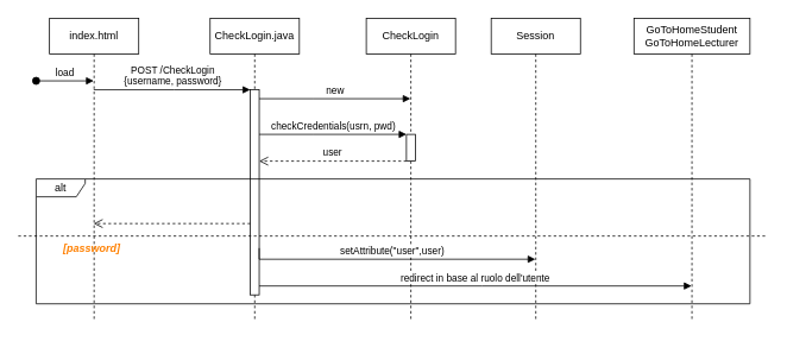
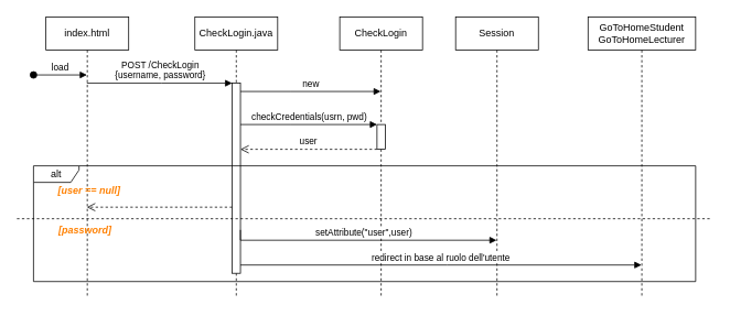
  <mxCell id="0" />
  <mxCell id="1" parent="0" />
  <mxCell id="2" value="index.html" style="shape=umlLifeline;perimeter=lifelinePerimeter;whiteSpace=wrap;html=1;container=0;dropTarget=0;collapsible=0;recursiveResize=0;outlineConnect=0;portConstraint=eastwest;newEdgeStyle={&quot;edgeStyle&quot;:&quot;elbowEdgeStyle&quot;,&quot;elbow&quot;:&quot;vertical&quot;,&quot;curved&quot;:0,&quot;rounded&quot;:0};" parent="1" vertex="1"><mxGeometry x="55" y="20" width="100" height="340" as="geometry" /></mxCell>
  <mxCell id="3" value="load" style="html=1;verticalAlign=bottom;startArrow=oval;endArrow=block;startSize=8;edgeStyle=elbowEdgeStyle;elbow=vertical;curved=0;rounded=0;" parent="2" target="2" edge="1"><mxGeometry relative="1" as="geometry"><mxPoint x="-15" y="70" as="sourcePoint" /><mxPoint x="45" y="70" as="targetPoint" /></mxGeometry></mxCell>
  <mxCell id="4" value="CheckLogin.java" style="shape=umlLifeline;perimeter=lifelinePerimeter;whiteSpace=wrap;html=1;container=0;dropTarget=0;collapsible=0;recursiveResize=0;outlineConnect=0;portConstraint=eastwest;newEdgeStyle={&quot;edgeStyle&quot;:&quot;elbowEdgeStyle&quot;,&quot;elbow&quot;:&quot;vertical&quot;,&quot;curved&quot;:0,&quot;rounded&quot;:0};" parent="1" vertex="1"><mxGeometry x="235" y="20" width="100" height="340" as="geometry" /></mxCell>
  <mxCell id="5" value="" style="html=1;points=[];perimeter=orthogonalPerimeter;outlineConnect=0;targetShapes=umlLifeline;portConstraint=eastwest;newEdgeStyle={&quot;edgeStyle&quot;:&quot;elbowEdgeStyle&quot;,&quot;elbow&quot;:&quot;vertical&quot;,&quot;curved&quot;:0,&quot;rounded&quot;:0};" parent="4" vertex="1"><mxGeometry x="45" y="80" width="10" height="230" as="geometry" /></mxCell>
  <mxCell id="6" value="POST /CheckLogin&lt;br&gt;{username, password}" style="html=1;verticalAlign=bottom;endArrow=block;edgeStyle=elbowEdgeStyle;elbow=vertical;curved=0;rounded=0;" parent="1" source="2" target="5" edge="1"><mxGeometry relative="1" as="geometry"><mxPoint x="110" y="100" as="sourcePoint" /><Array as="points"><mxPoint x="195" y="100" /></Array></mxGeometry></mxCell>
  <mxCell id="7" value="CheckLogin" style="shape=umlLifeline;perimeter=lifelinePerimeter;whiteSpace=wrap;html=1;container=0;dropTarget=0;collapsible=0;recursiveResize=0;outlineConnect=0;portConstraint=eastwest;newEdgeStyle={&quot;edgeStyle&quot;:&quot;elbowEdgeStyle&quot;,&quot;elbow&quot;:&quot;vertical&quot;,&quot;curved&quot;:0,&quot;rounded&quot;:0};" vertex="1" parent="1"><mxGeometry x="410" y="20" width="100" height="340" as="geometry" /></mxCell>
  <mxCell id="8" value="" style="html=1;points=[];perimeter=orthogonalPerimeter;outlineConnect=0;targetShapes=umlLifeline;portConstraint=eastwest;newEdgeStyle={&quot;edgeStyle&quot;:&quot;elbowEdgeStyle&quot;,&quot;elbow&quot;:&quot;vertical&quot;,&quot;curved&quot;:0,&quot;rounded&quot;:0};" vertex="1" parent="7"><mxGeometry x="45" y="130" width="10" height="30" as="geometry" /></mxCell>
  <mxCell id="9" value="new" style="html=1;verticalAlign=bottom;endArrow=block;edgeStyle=elbowEdgeStyle;elbow=vertical;curved=0;rounded=0;" edge="1" parent="1" source="5" target="7"><mxGeometry relative="1" as="geometry"><mxPoint x="290" y="120" as="sourcePoint" /><Array as="points"><mxPoint x="350" y="110" /><mxPoint x="330" y="120" /><mxPoint x="350" y="110" /></Array><mxPoint x="410" y="180" as="targetPoint" /></mxGeometry></mxCell>
  <mxCell id="10" value="Session" style="shape=umlLifeline;perimeter=lifelinePerimeter;whiteSpace=wrap;html=1;container=0;dropTarget=0;collapsible=0;recursiveResize=0;outlineConnect=0;portConstraint=eastwest;newEdgeStyle={&quot;edgeStyle&quot;:&quot;elbowEdgeStyle&quot;,&quot;elbow&quot;:&quot;vertical&quot;,&quot;curved&quot;:0,&quot;rounded&quot;:0};" vertex="1" parent="1"><mxGeometry x="550" y="20" width="100" height="340" as="geometry" /></mxCell>
  <mxCell id="11" value="checkCredentials(usrn, pwd)" style="html=1;verticalAlign=bottom;endArrow=block;edgeStyle=elbowEdgeStyle;elbow=vertical;curved=0;rounded=0;" edge="1" parent="1" target="8"><mxGeometry relative="1" as="geometry"><mxPoint x="290" y="150" as="sourcePoint" /><Array as="points"><mxPoint x="350" y="150" /><mxPoint x="330" y="160" /><mxPoint x="350" y="150" /></Array><mxPoint x="440" y="150" as="targetPoint" /></mxGeometry></mxCell>
  <mxCell id="12" value="user" style="html=1;verticalAlign=bottom;endArrow=open;dashed=1;endSize=8;edgeStyle=elbowEdgeStyle;elbow=vertical;curved=0;rounded=0;" edge="1" parent="1" source="8" target="5"><mxGeometry x="0.003" relative="1" as="geometry"><mxPoint x="290" y="180" as="targetPoint" /><Array as="points"><mxPoint x="440" y="180" /><mxPoint x="385" y="180" /></Array><mxPoint x="460" y="180" as="sourcePoint" /><mxPoint as="offset" /></mxGeometry></mxCell>
  <mxCell id="13" value="" style="html=1;verticalAlign=bottom;endArrow=open;dashed=1;endSize=8;edgeStyle=elbowEdgeStyle;elbow=vertical;curved=0;rounded=0;" edge="1" parent="1" source="5" target="2"><mxGeometry x="0.003" relative="1" as="geometry"><mxPoint x="110" y="200" as="targetPoint" /><Array as="points"><mxPoint x="240" y="250" /><mxPoint x="210" y="230" /><mxPoint x="170" y="240" /><mxPoint x="230" y="210" /><mxPoint x="260" y="200" /><mxPoint x="205" y="200" /></Array><mxPoint x="275" y="200" as="sourcePoint" /><mxPoint as="offset" /></mxGeometry></mxCell>
  <mxCell id="14" value="alt" style="shape=umlFrame;whiteSpace=wrap;html=1;pointerEvents=0;width=55;height=20;" vertex="1" parent="1"><mxGeometry x="40" y="200" width="800" height="140" as="geometry" /></mxCell>
+ <mxCell id="15" value="[user == null]" style="text;html=1;strokeColor=none;fillColor=none;align=center;verticalAlign=middle;whiteSpace=wrap;rounded=0;fontStyle=3;fontColor=#FF8000;" vertex="1" parent="1"><mxGeometry x="60" y="220" width="95" height="20" as="geometry" /></mxCell>
  <mxCell id="16" value="" style="line;strokeWidth=1;fillColor=none;align=left;verticalAlign=middle;spacingTop=-1;spacingLeft=3;spacingRight=3;rotatable=0;labelPosition=right;points=[];portConstraint=eastwest;strokeColor=inherit;dashed=1;" vertex="1" parent="1"><mxGeometry x="20" y="260" width="840" height="8" as="geometry" /></mxCell>
  <mxCell id="17" value="[password]" style="text;html=1;align=center;verticalAlign=middle;whiteSpace=wrap;rounded=0;fontStyle=3;fontColor=#FF8000;" vertex="1" parent="1"><mxGeometry x="55" y="268" width="95" height="20" as="geometry" /></mxCell>
  <mxCell id="18" value="setAttribute(&quot;user&quot;,user)" style="html=1;verticalAlign=bottom;endArrow=block;edgeStyle=elbowEdgeStyle;elbow=vertical;curved=0;rounded=0;" edge="1" parent="1" target="10"><mxGeometry relative="1" as="geometry"><mxPoint x="290" y="277.5" as="sourcePoint" /><Array as="points"><mxPoint x="390" y="290" /><mxPoint x="350" y="277.5" /><mxPoint x="330" y="287.5" /><mxPoint x="350" y="277.5" /></Array><mxPoint x="460" y="277.5" as="targetPoint" /></mxGeometry></mxCell>
  <mxCell id="19" value="GoToHomeStudent&lt;br&gt;GoToHomeLecturer" style="shape=umlLifeline;perimeter=lifelinePerimeter;whiteSpace=wrap;html=1;container=0;dropTarget=0;collapsible=0;recursiveResize=0;outlineConnect=0;portConstraint=eastwest;newEdgeStyle={&quot;edgeStyle&quot;:&quot;elbowEdgeStyle&quot;,&quot;elbow&quot;:&quot;vertical&quot;,&quot;curved&quot;:0,&quot;rounded&quot;:0};" vertex="1" parent="1"><mxGeometry x="710" y="20" width="130" height="340" as="geometry" /></mxCell>
  <mxCell id="20" value="redirect in base al ruolo dell'utente" style="html=1;verticalAlign=bottom;endArrow=block;edgeStyle=elbowEdgeStyle;elbow=vertical;curved=0;rounded=0;" edge="1" parent="1" source="5" target="19"><mxGeometry relative="1" as="geometry"><mxPoint x="390" y="490" as="sourcePoint" /><Array as="points"><mxPoint x="540" y="320" /><mxPoint x="790" y="323" /><mxPoint x="365" y="310" /><mxPoint x="345" y="320" /><mxPoint x="365" y="310" /></Array><mxPoint x="615" y="322.5" as="targetPoint" /></mxGeometry></mxCell>
